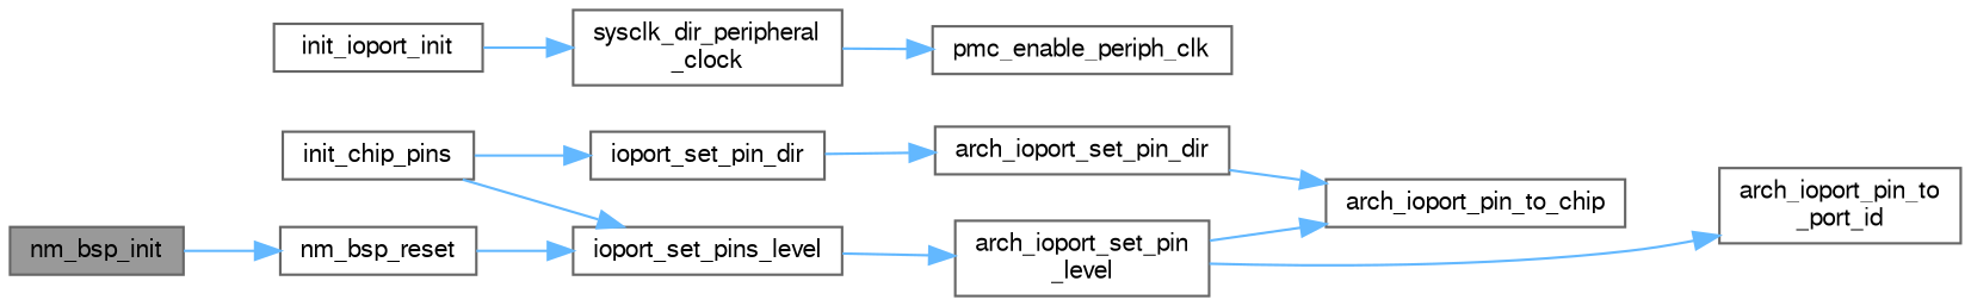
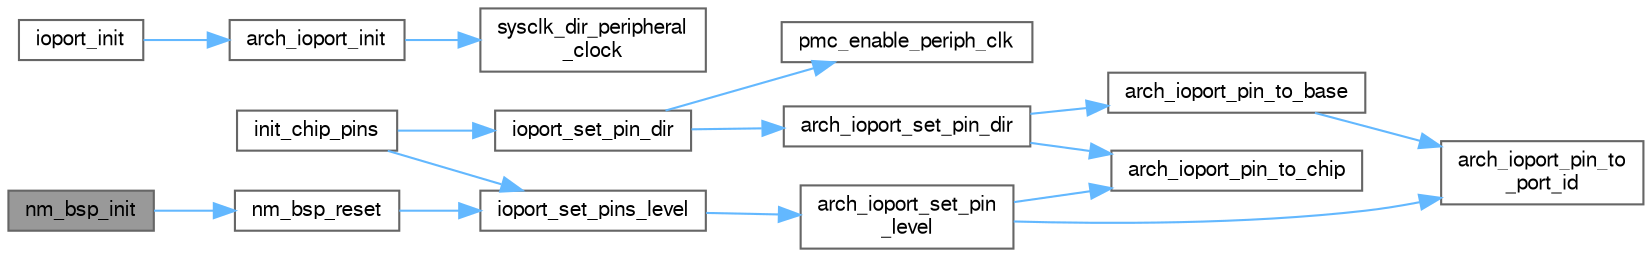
  digraph {
    rankdir=LR
    node [color=grey40 fillcolor=white fontname=FreeSans fontsize=10 shape=box style=filled]
    edge [color=steelblue1 fontname=FreeSans fontsize=10 labelfontname=FreeSans labelfontsize=10 style=solid]
    n1 [color=gray40 fillcolor=grey60 fontcolor=black height=0.2 label=nm_bsp_init width=0.4]
    n2 [height=0.2 label=nm_bsp_reset width=0.4]
    n3 [height=0.2 label=init_chip_pins width=0.4]
    n4 [height=0.2 label=ioport_set_pin_dir width=0.4]
    n5 [height=0.2 label=ioport_set_pins_level width=0.4]
-   n7 [height=0.2 label=init_ioport_init width=0.4]
+   n6 [height=0.2 label=ioport_init width=0.4]
+   n7 [height=0.2 label=arch_ioport_init width=0.4]
    n8 [height=0.2 label=arch_ioport_set_pin_dir width=0.4]
    n9 [height=0.2 label="arch_ioport_set_pin\l_level" width=0.4]
    n10 [height=0.2 label="sysclk_dir_peripheral\l_clock" width=0.4]
    n11 [height=0.2 label=pmc_enable_periph_clk width=0.4]
+   n12 [height=0.2 label=arch_ioport_pin_to_base width=0.4]
    n13 [height=0.2 label=arch_ioport_pin_to_chip width=0.4]
    n14 [height=0.2 label="arch_ioport_pin_to\l_port_id" width=0.4]
    n1 -> n2
    n2 -> n5
    n3 -> n4
    n3 -> n5
    n4 -> n8
    n5 -> n9
+   n6 -> n7
    n7 -> n10
+   n8 -> n12
    n8 -> n13
    n9 -> n13
    n9 -> n14
-   n10 -> n11
+   n4 -> n11
+   n12 -> n14
  }
